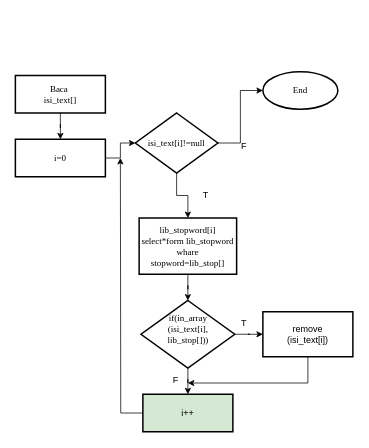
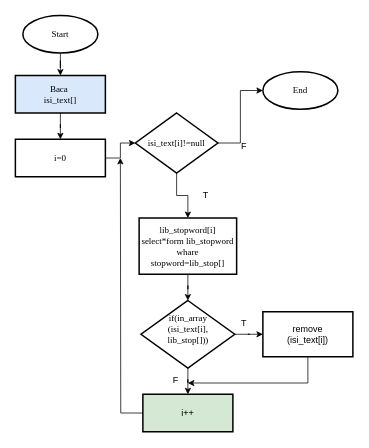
  <mxCell id="0" />
  <mxCell id="1" parent="0" />
+ <mxCell id="2" value="" style="edgeStyle=orthogonalEdgeStyle;rounded=0;orthogonalLoop=1;jettySize=auto;html=1;" parent="1" source="3" target="6" edge="1"><mxGeometry relative="1" as="geometry" /></mxCell>
+ <mxCell id="3" value="&lt;font face=&quot;Times New Roman&quot;&gt;Start&lt;/font&gt;" style="strokeWidth=2;html=1;shape=mxgraph.flowchart.start_1;whiteSpace=wrap;" parent="1" vertex="1"><mxGeometry x="30" y="20" width="100" height="50" as="geometry" /></mxCell>
  <mxCell id="4" value="&lt;font face=&quot;Times New Roman&quot;&gt;End&lt;/font&gt;" style="strokeWidth=2;html=1;shape=mxgraph.flowchart.start_1;whiteSpace=wrap;" parent="1" vertex="1"><mxGeometry x="350" y="95" width="100" height="50" as="geometry" /></mxCell>
  <mxCell id="5" value="" style="edgeStyle=orthogonalEdgeStyle;rounded=0;orthogonalLoop=1;jettySize=auto;html=1;" parent="1" source="6" target="8" edge="1"><mxGeometry relative="1" as="geometry" /></mxCell>
- <mxCell id="6" value="&lt;font face=&quot;Times New Roman&quot;&gt;Baca&amp;nbsp;&lt;br&gt;isi_text[]&lt;/font&gt;" style="whiteSpace=wrap;html=1;strokeWidth=2;" parent="1" vertex="1"><mxGeometry x="20" y="100" width="120" height="50" as="geometry" /></mxCell>
+ <mxCell id="6" value="&lt;font face=&quot;Times New Roman&quot;&gt;Baca&amp;nbsp;&lt;br&gt;isi_text[]&lt;/font&gt;" style="whiteSpace=wrap;html=1;strokeWidth=2;fillColor=#dae8fc;" parent="1" vertex="1"><mxGeometry x="20" y="100" width="120" height="50" as="geometry" /></mxCell>
  <mxCell id="7" style="edgeStyle=orthogonalEdgeStyle;rounded=0;orthogonalLoop=1;jettySize=auto;html=1;entryX=0;entryY=0.5;entryDx=0;entryDy=0;" parent="1" source="8" target="11" edge="1"><mxGeometry relative="1" as="geometry" /></mxCell>
  <mxCell id="8" value="&lt;font face=&quot;Times New Roman&quot;&gt;i=0&lt;/font&gt;" style="whiteSpace=wrap;html=1;strokeWidth=2;" parent="1" vertex="1"><mxGeometry x="20" y="185" width="120" height="50" as="geometry" /></mxCell>
  <mxCell id="9" value="" style="edgeStyle=orthogonalEdgeStyle;rounded=0;orthogonalLoop=1;jettySize=auto;html=1;" parent="1" source="11" target="13" edge="1"><mxGeometry relative="1" as="geometry" /></mxCell>
  <mxCell id="10" style="edgeStyle=orthogonalEdgeStyle;rounded=0;orthogonalLoop=1;jettySize=auto;html=1;exitX=1;exitY=0.5;exitDx=0;exitDy=0;entryX=0;entryY=0.5;entryDx=0;entryDy=0;entryPerimeter=0;" parent="1" source="11" target="4" edge="1"><mxGeometry relative="1" as="geometry" /></mxCell>
  <mxCell id="11" value="&lt;font face=&quot;Times New Roman&quot;&gt;isi_text[i]!=null&lt;/font&gt;" style="rhombus;whiteSpace=wrap;html=1;strokeWidth=2;" parent="1" vertex="1"><mxGeometry x="180" y="150" width="110" height="80" as="geometry" /></mxCell>
  <mxCell id="12" value="" style="edgeStyle=orthogonalEdgeStyle;rounded=0;orthogonalLoop=1;jettySize=auto;html=1;" parent="1" source="13" target="18" edge="1"><mxGeometry relative="1" as="geometry" /></mxCell>
  <mxCell id="13" value="&lt;font face=&quot;Times New Roman&quot;&gt;lib_stopword[i]&lt;br&gt;select*form lib_stopword whare&lt;br&gt;stopword=lib_stop[]&lt;/font&gt;" style="whiteSpace=wrap;html=1;strokeWidth=2;" parent="1" vertex="1"><mxGeometry x="185" y="290" width="130" height="75" as="geometry" /></mxCell>
  <mxCell id="14" style="edgeStyle=orthogonalEdgeStyle;rounded=0;orthogonalLoop=1;jettySize=auto;html=1;exitX=0;exitY=0.5;exitDx=0;exitDy=0;" parent="1" source="15" edge="1"><mxGeometry relative="1" as="geometry"><mxPoint x="160" y="210" as="targetPoint" /></mxGeometry></mxCell>
  <mxCell id="15" value="i++" style="whiteSpace=wrap;html=1;strokeWidth=2;fillColor=#d5e8d4;" parent="1" vertex="1"><mxGeometry x="190" y="525" width="120" height="50" as="geometry" /></mxCell>
  <mxCell id="16" style="edgeStyle=orthogonalEdgeStyle;rounded=0;orthogonalLoop=1;jettySize=auto;html=1;entryX=0.5;entryY=0;entryDx=0;entryDy=0;" parent="1" source="18" target="15" edge="1"><mxGeometry relative="1" as="geometry" /></mxCell>
  <mxCell id="17" value="" style="edgeStyle=orthogonalEdgeStyle;rounded=0;orthogonalLoop=1;jettySize=auto;html=1;" parent="1" source="18" target="20" edge="1"><mxGeometry relative="1" as="geometry" /></mxCell>
  <mxCell id="18" value="&lt;font face=&quot;Times New Roman&quot;&gt;if(in_array&lt;br&gt;(isi_text[i], &lt;br&gt;lib_stop[]))&lt;br&gt;&lt;br&gt;&lt;/font&gt;" style="rhombus;whiteSpace=wrap;html=1;strokeWidth=2;" parent="1" vertex="1"><mxGeometry x="187.5" y="400" width="125" height="90" as="geometry" /></mxCell>
  <mxCell id="19" style="edgeStyle=orthogonalEdgeStyle;rounded=0;orthogonalLoop=1;jettySize=auto;html=1;" parent="1" source="20" edge="1"><mxGeometry relative="1" as="geometry"><mxPoint x="250" y="510" as="targetPoint" /><Array as="points"><mxPoint x="410" y="510" /></Array></mxGeometry></mxCell>
  <mxCell id="20" value="remove&lt;br&gt;(isi_text[i])" style="whiteSpace=wrap;html=1;strokeWidth=2;" parent="1" vertex="1"><mxGeometry x="350" y="415" width="120" height="60" as="geometry" /></mxCell>
  <mxCell id="21" value="T" style="text;html=1;strokeColor=none;fillColor=none;align=center;verticalAlign=middle;whiteSpace=wrap;rounded=0;" parent="1" vertex="1"><mxGeometry x="305" y="420" width="40" height="20" as="geometry" /></mxCell>
  <mxCell id="22" value="F" style="text;html=1;strokeColor=none;fillColor=none;align=center;verticalAlign=middle;whiteSpace=wrap;rounded=0;" parent="1" vertex="1"><mxGeometry x="214" y="496" width="40" height="20" as="geometry" /></mxCell>
  <mxCell id="23" value="T" style="text;html=1;strokeColor=none;fillColor=none;align=center;verticalAlign=middle;whiteSpace=wrap;rounded=0;" parent="1" vertex="1"><mxGeometry x="254" y="250" width="40" height="20" as="geometry" /></mxCell>
  <mxCell id="24" value="F" style="text;html=1;strokeColor=none;fillColor=none;align=center;verticalAlign=middle;whiteSpace=wrap;rounded=0;" parent="1" vertex="1"><mxGeometry x="305" y="185" width="40" height="20" as="geometry" /></mxCell>
